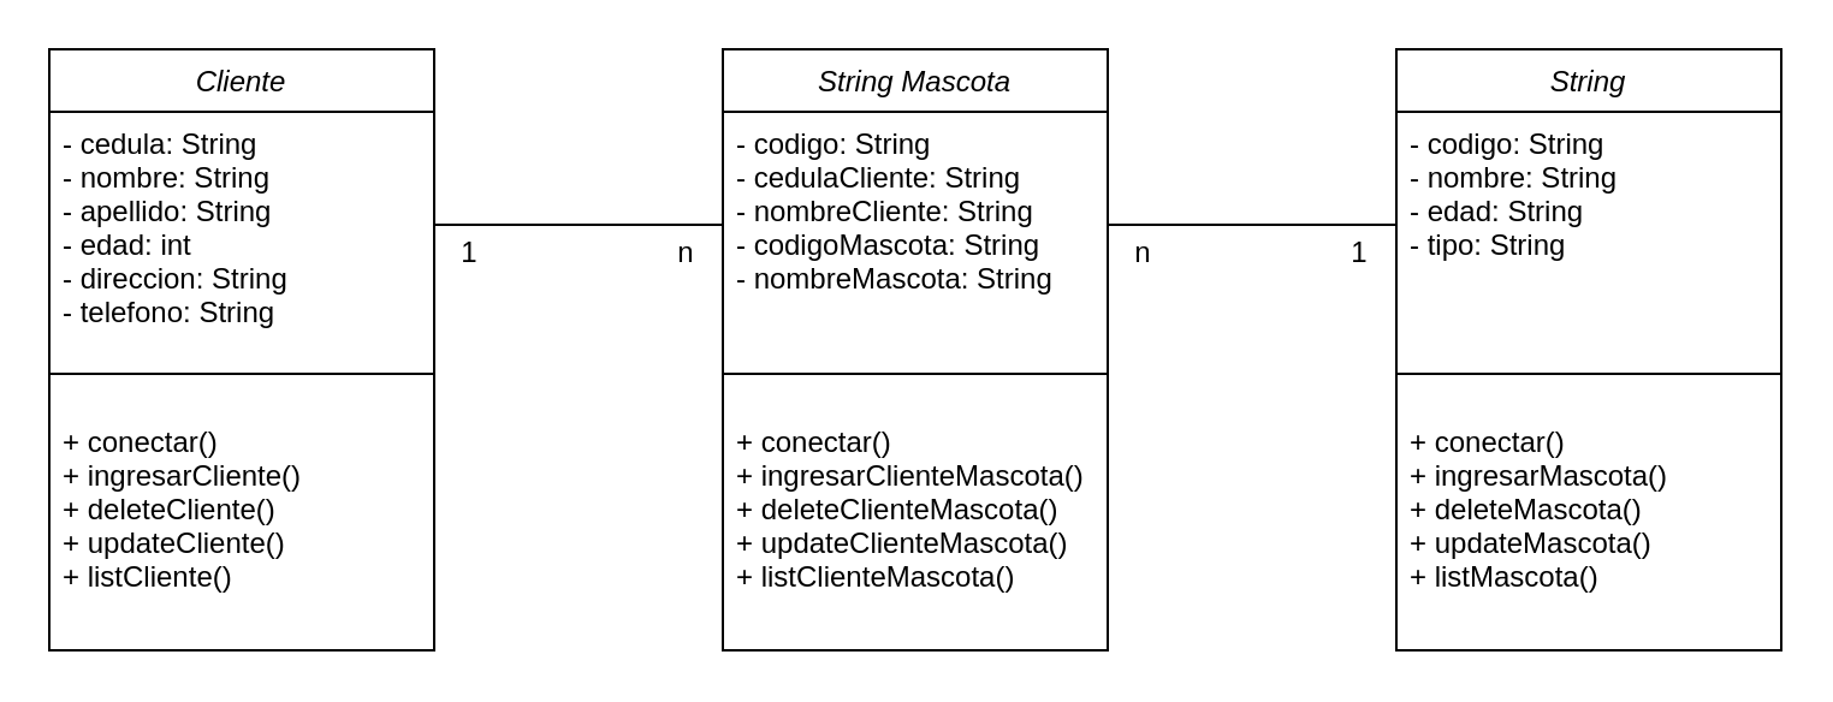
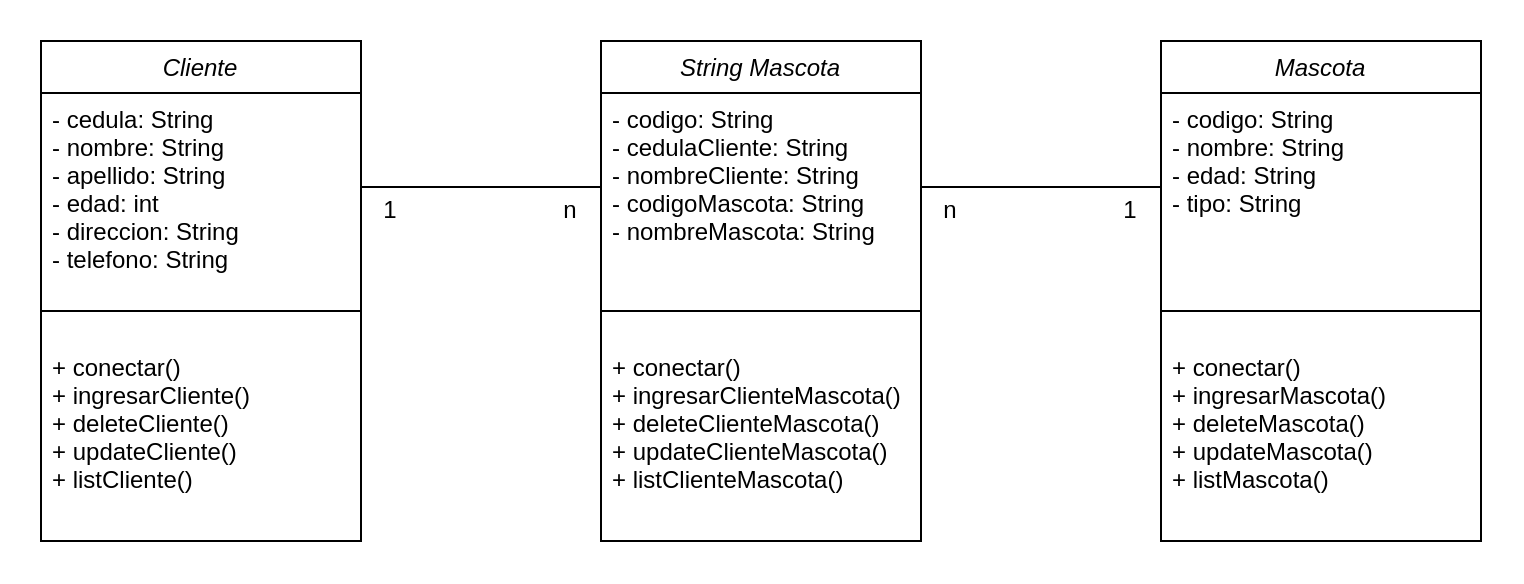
  <mxCell id="0" />
  <mxCell id="1" parent="0" />
  <mxCell id="2" value="Cliente" style="swimlane;fontStyle=2;align=center;verticalAlign=top;childLayout=stackLayout;horizontal=1;startSize=26;horizontalStack=0;resizeParent=1;resizeLast=0;collapsible=1;marginBottom=0;rounded=0;shadow=0;strokeWidth=1;" parent="1" vertex="1"><mxGeometry x="20" y="20" width="160" height="250" as="geometry"><mxRectangle x="230" y="140" width="160" height="26" as="alternateBounds" /></mxGeometry></mxCell>
  <mxCell id="3" value="- cedula: String&#10;- nombre: String&#10;- apellido: String&#10;- edad: int&#10;- direccion: String&#10;- telefono: String" style="text;align=left;verticalAlign=top;spacingLeft=4;spacingRight=4;overflow=hidden;rotatable=0;points=[[0,0.5],[1,0.5]];portConstraint=eastwest;" parent="2" vertex="1"><mxGeometry y="26" width="160" height="94" as="geometry" /></mxCell>
  <mxCell id="4" value="" style="line;html=1;strokeWidth=1;align=left;verticalAlign=middle;spacingTop=-1;spacingLeft=3;spacingRight=3;rotatable=0;labelPosition=right;points=[];portConstraint=eastwest;" parent="2" vertex="1"><mxGeometry y="120" width="160" height="30" as="geometry" /></mxCell>
  <mxCell id="5" value="+ conectar()&#10;+ ingresarCliente()&#10;+ deleteCliente()&#10;+ updateCliente()&#10;+ listCliente()&#10;" style="text;align=left;verticalAlign=top;spacingLeft=4;spacingRight=4;overflow=hidden;rotatable=0;points=[[0,0.5],[1,0.5]];portConstraint=eastwest;" parent="2" vertex="1"><mxGeometry y="150" width="160" height="90" as="geometry" /></mxCell>
- <mxCell id="6" value="String" style="swimlane;fontStyle=2;align=center;verticalAlign=top;childLayout=stackLayout;horizontal=1;startSize=26;horizontalStack=0;resizeParent=1;resizeLast=0;collapsible=1;marginBottom=0;rounded=0;shadow=0;strokeWidth=1;" vertex="1" parent="1"><mxGeometry x="580" y="20" width="160" height="250" as="geometry"><mxRectangle x="230" y="140" width="160" height="26" as="alternateBounds" /></mxGeometry></mxCell>
+ <mxCell id="6" value="Mascota" style="swimlane;fontStyle=2;align=center;verticalAlign=top;childLayout=stackLayout;horizontal=1;startSize=26;horizontalStack=0;resizeParent=1;resizeLast=0;collapsible=1;marginBottom=0;rounded=0;shadow=0;strokeWidth=1;" vertex="1" parent="1"><mxGeometry x="580" y="20" width="160" height="250" as="geometry"><mxRectangle x="230" y="140" width="160" height="26" as="alternateBounds" /></mxGeometry></mxCell>
  <mxCell id="7" value="- codigo: String&#10;- nombre: String&#10;- edad: String&#10;- tipo: String" style="text;align=left;verticalAlign=top;spacingLeft=4;spacingRight=4;overflow=hidden;rotatable=0;points=[[0,0.5],[1,0.5]];portConstraint=eastwest;" vertex="1" parent="6"><mxGeometry y="26" width="160" height="94" as="geometry" /></mxCell>
  <mxCell id="8" value="" style="line;html=1;strokeWidth=1;align=left;verticalAlign=middle;spacingTop=-1;spacingLeft=3;spacingRight=3;rotatable=0;labelPosition=right;points=[];portConstraint=eastwest;" vertex="1" parent="6"><mxGeometry y="120" width="160" height="30" as="geometry" /></mxCell>
  <mxCell id="9" value="+ conectar()&#10;+ ingresarMascota()&#10;+ deleteMascota()&#10;+ updateMascota()&#10;+ listMascota()&#10;" style="text;align=left;verticalAlign=top;spacingLeft=4;spacingRight=4;overflow=hidden;rotatable=0;points=[[0,0.5],[1,0.5]];portConstraint=eastwest;" vertex="1" parent="6"><mxGeometry y="150" width="160" height="90" as="geometry" /></mxCell>
  <mxCell id="10" value="String Mascota" style="swimlane;fontStyle=2;align=center;verticalAlign=top;childLayout=stackLayout;horizontal=1;startSize=26;horizontalStack=0;resizeParent=1;resizeLast=0;collapsible=1;marginBottom=0;rounded=0;shadow=0;strokeWidth=1;" vertex="1" parent="1"><mxGeometry x="300" y="20" width="160" height="250" as="geometry"><mxRectangle x="230" y="140" width="160" height="26" as="alternateBounds" /></mxGeometry></mxCell>
  <mxCell id="11" value="- codigo: String&#10;- cedulaCliente: String&#10;- nombreCliente: String&#10;- codigoMascota: String&#10;- nombreMascota: String" style="text;align=left;verticalAlign=top;spacingLeft=4;spacingRight=4;overflow=hidden;rotatable=0;points=[[0,0.5],[1,0.5]];portConstraint=eastwest;" vertex="1" parent="10"><mxGeometry y="26" width="160" height="94" as="geometry" /></mxCell>
  <mxCell id="12" value="" style="line;html=1;strokeWidth=1;align=left;verticalAlign=middle;spacingTop=-1;spacingLeft=3;spacingRight=3;rotatable=0;labelPosition=right;points=[];portConstraint=eastwest;" vertex="1" parent="10"><mxGeometry y="120" width="160" height="30" as="geometry" /></mxCell>
  <mxCell id="13" value="+ conectar()&#10;+ ingresarClienteMascota()&#10;+ deleteClienteMascota()&#10;+ updateClienteMascota()&#10;+ listClienteMascota()&#10;" style="text;align=left;verticalAlign=top;spacingLeft=4;spacingRight=4;overflow=hidden;rotatable=0;points=[[0,0.5],[1,0.5]];portConstraint=eastwest;" vertex="1" parent="10"><mxGeometry y="150" width="160" height="90" as="geometry" /></mxCell>
  <mxCell id="14" value="" style="endArrow=none;html=1;rounded=0;entryX=0;entryY=0.5;entryDx=0;entryDy=0;exitX=1;exitY=0.5;exitDx=0;exitDy=0;" edge="1" parent="1" source="11" target="7"><mxGeometry width="50" height="50" relative="1" as="geometry"><mxPoint x="370" y="250" as="sourcePoint" /><mxPoint x="420" y="200" as="targetPoint" /></mxGeometry></mxCell>
  <mxCell id="15" value="" style="endArrow=none;html=1;rounded=0;exitX=1;exitY=0.5;exitDx=0;exitDy=0;entryX=0;entryY=0.5;entryDx=0;entryDy=0;" edge="1" parent="1" source="3" target="11"><mxGeometry width="50" height="50" relative="1" as="geometry"><mxPoint x="240" y="130" as="sourcePoint" /><mxPoint x="290" y="80" as="targetPoint" /></mxGeometry></mxCell>
  <mxCell id="16" value="1" style="text;html=1;strokeColor=none;fillColor=none;align=center;verticalAlign=middle;whiteSpace=wrap;rounded=0;" vertex="1" parent="1"><mxGeometry x="180" y="90" width="30" height="30" as="geometry" /></mxCell>
  <mxCell id="17" value="1" style="text;html=1;strokeColor=none;fillColor=none;align=center;verticalAlign=middle;whiteSpace=wrap;rounded=0;" vertex="1" parent="1"><mxGeometry x="550" y="90" width="30" height="30" as="geometry" /></mxCell>
  <mxCell id="18" value="n" style="text;html=1;strokeColor=none;fillColor=none;align=center;verticalAlign=middle;whiteSpace=wrap;rounded=0;" vertex="1" parent="1"><mxGeometry x="270" y="90" width="30" height="30" as="geometry" /></mxCell>
  <mxCell id="19" value="n" style="text;html=1;strokeColor=none;fillColor=none;align=center;verticalAlign=middle;whiteSpace=wrap;rounded=0;" vertex="1" parent="1"><mxGeometry x="460" y="90" width="30" height="30" as="geometry" /></mxCell>
